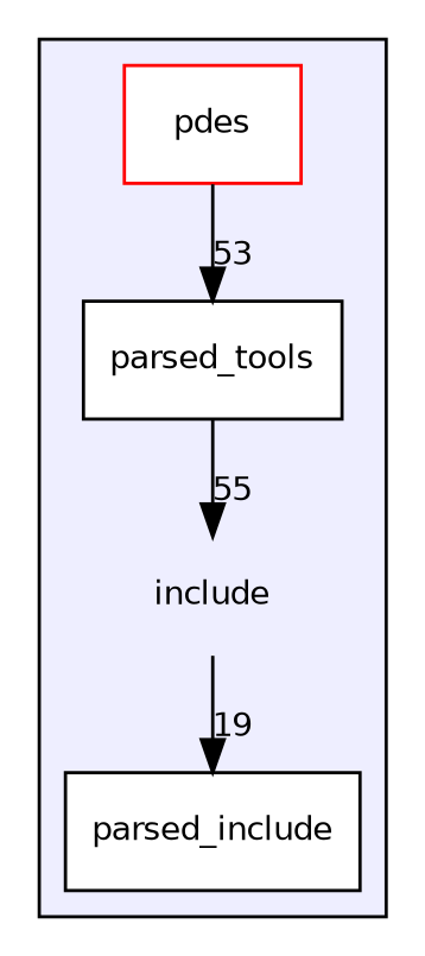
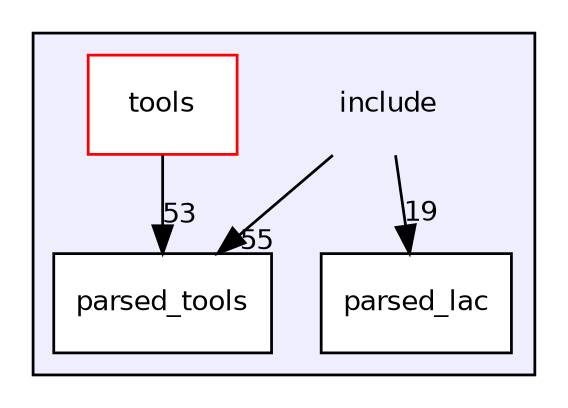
  digraph {
    compound=true
    node [fontname=Helvetica fontsize=10 shape=box fillcolor=white style=filled]
    edge [labeldistance=1.5 labelfontname=Helvetica labelfontsize=10]
    n1 [label=include shape=plaintext fillcolor="" style=""]
-   n2 [label=parsed_include]
+   n2 [label=parsed_lac]
    n3 [label=parsed_tools]
-   n4 [color=red label=pdes]
+   n4 [color=red label=tools]
    subgraph cluster_1 {
      bgcolor="#eeeeff"
      pencolor=black
      n1
      n2
      n3
      n4
    }
    n1 -> n2 [headlabel=19]
-   n3 -> n1 [headlabel=55]
+   n1 -> n3 [headlabel=55]
    n4 -> n3 [headlabel=53]
  }
